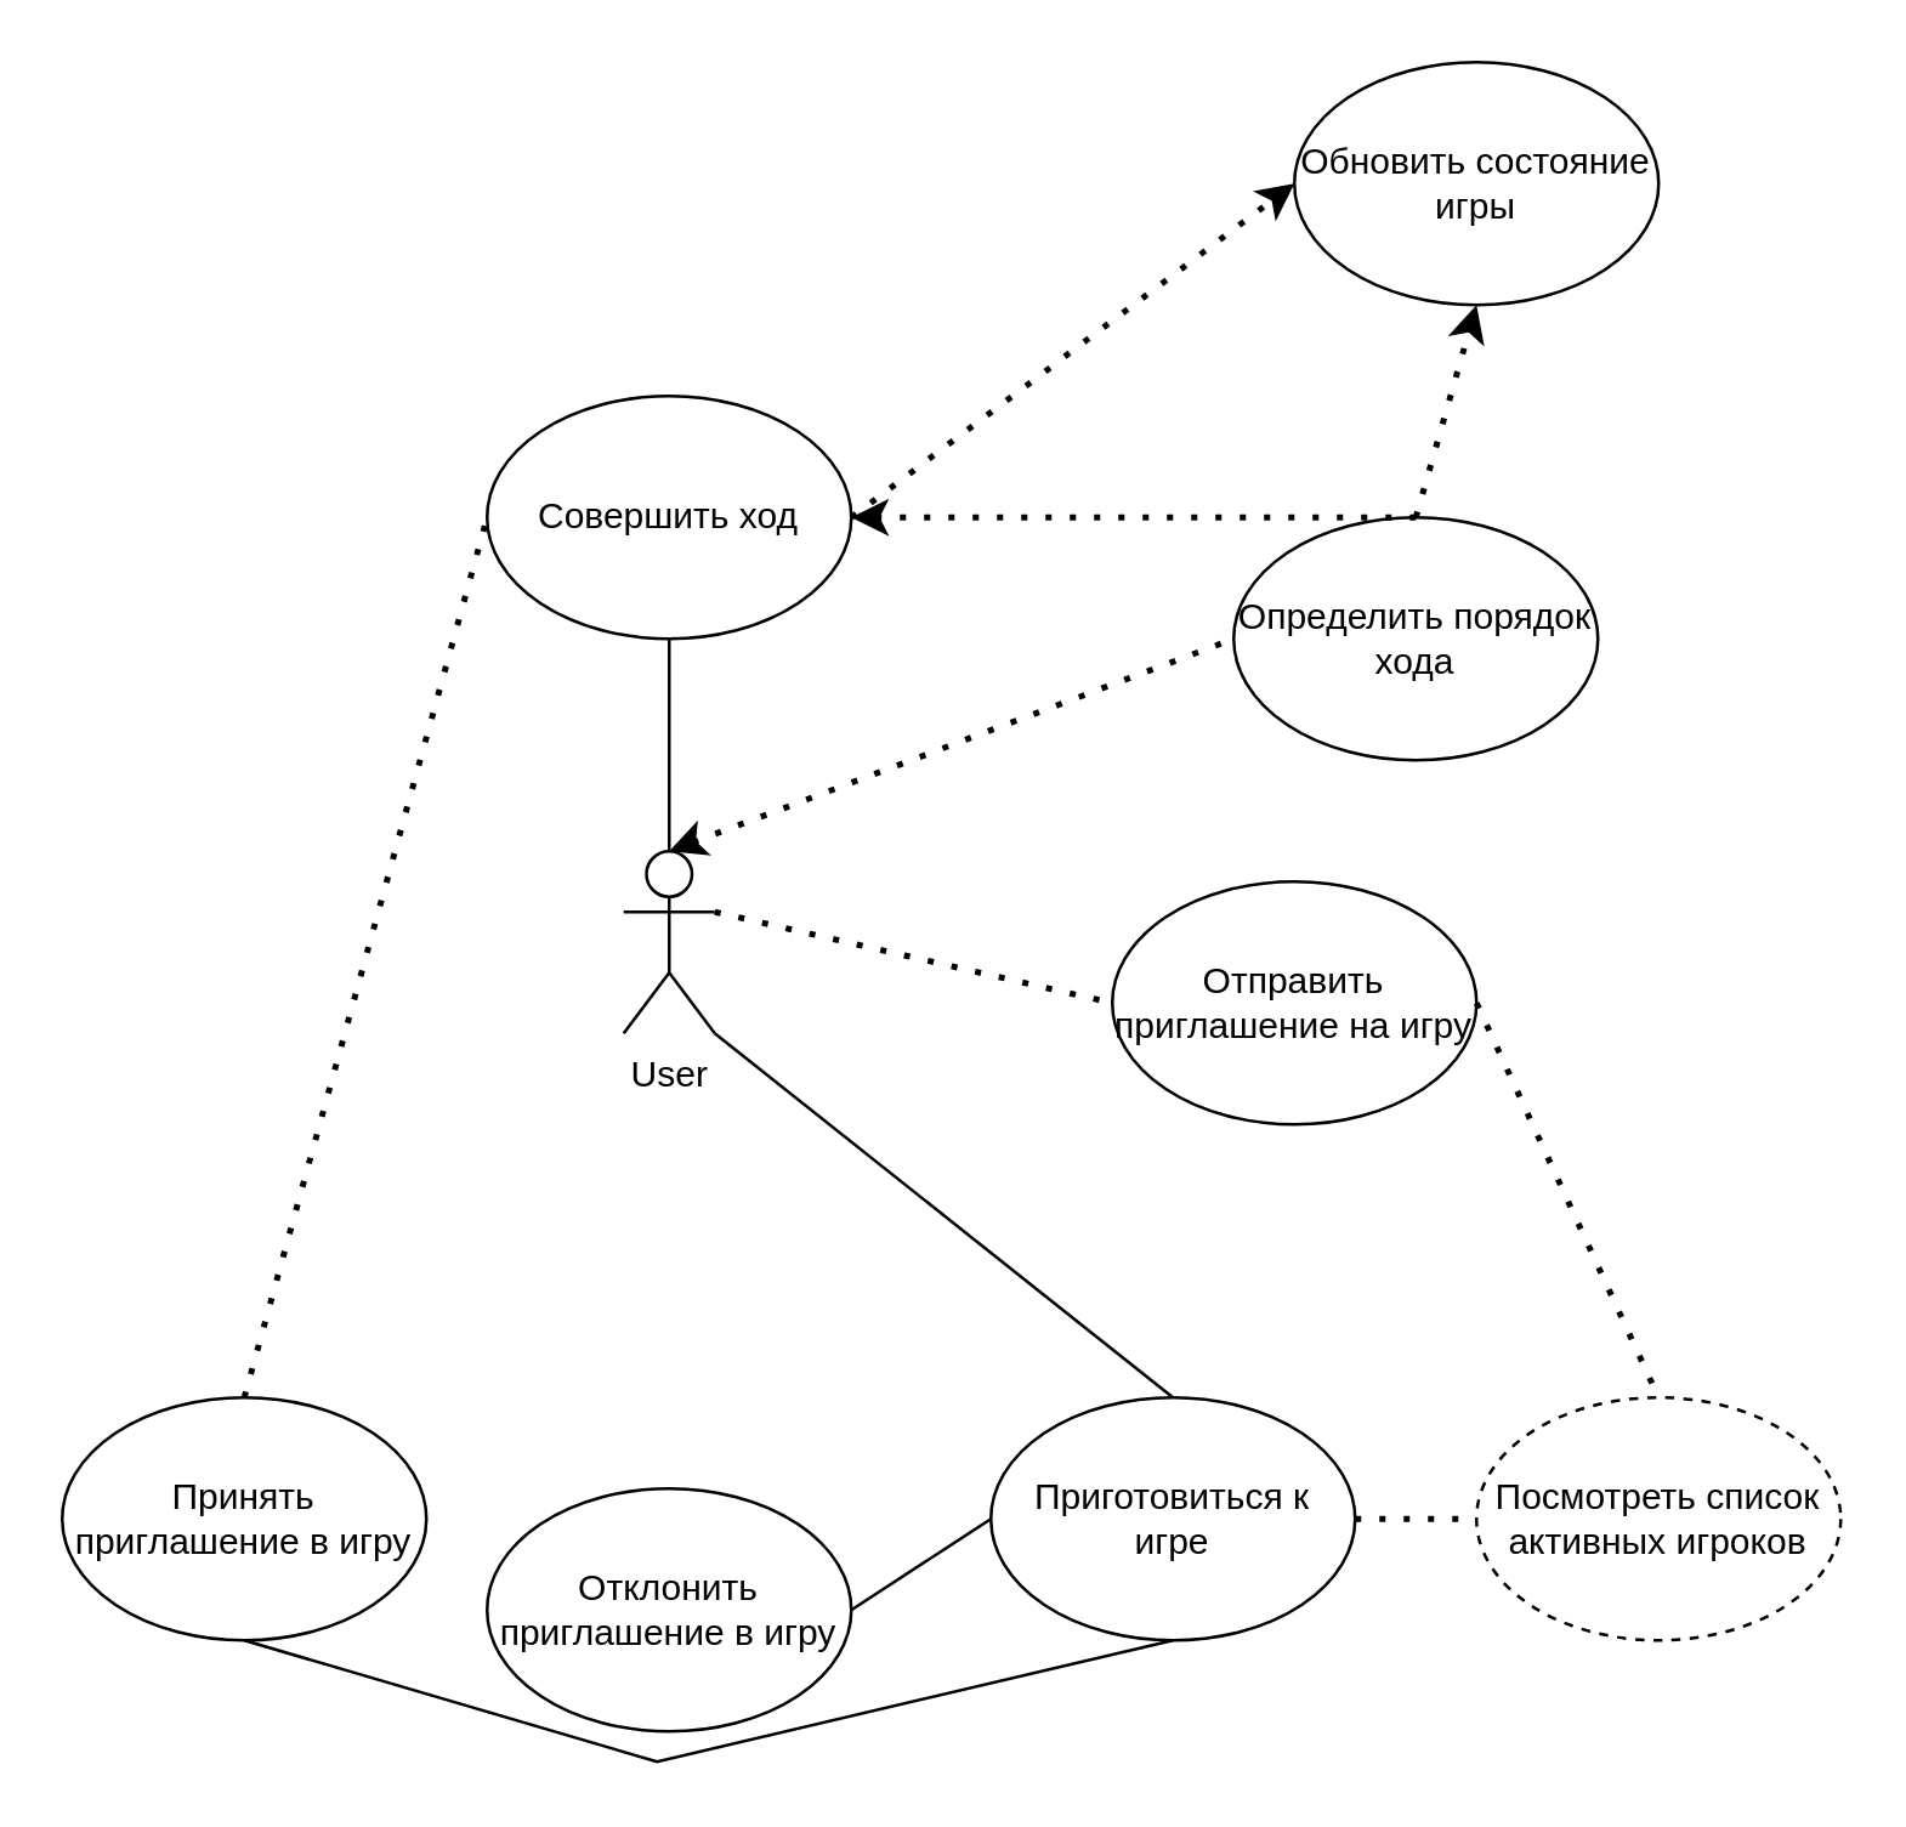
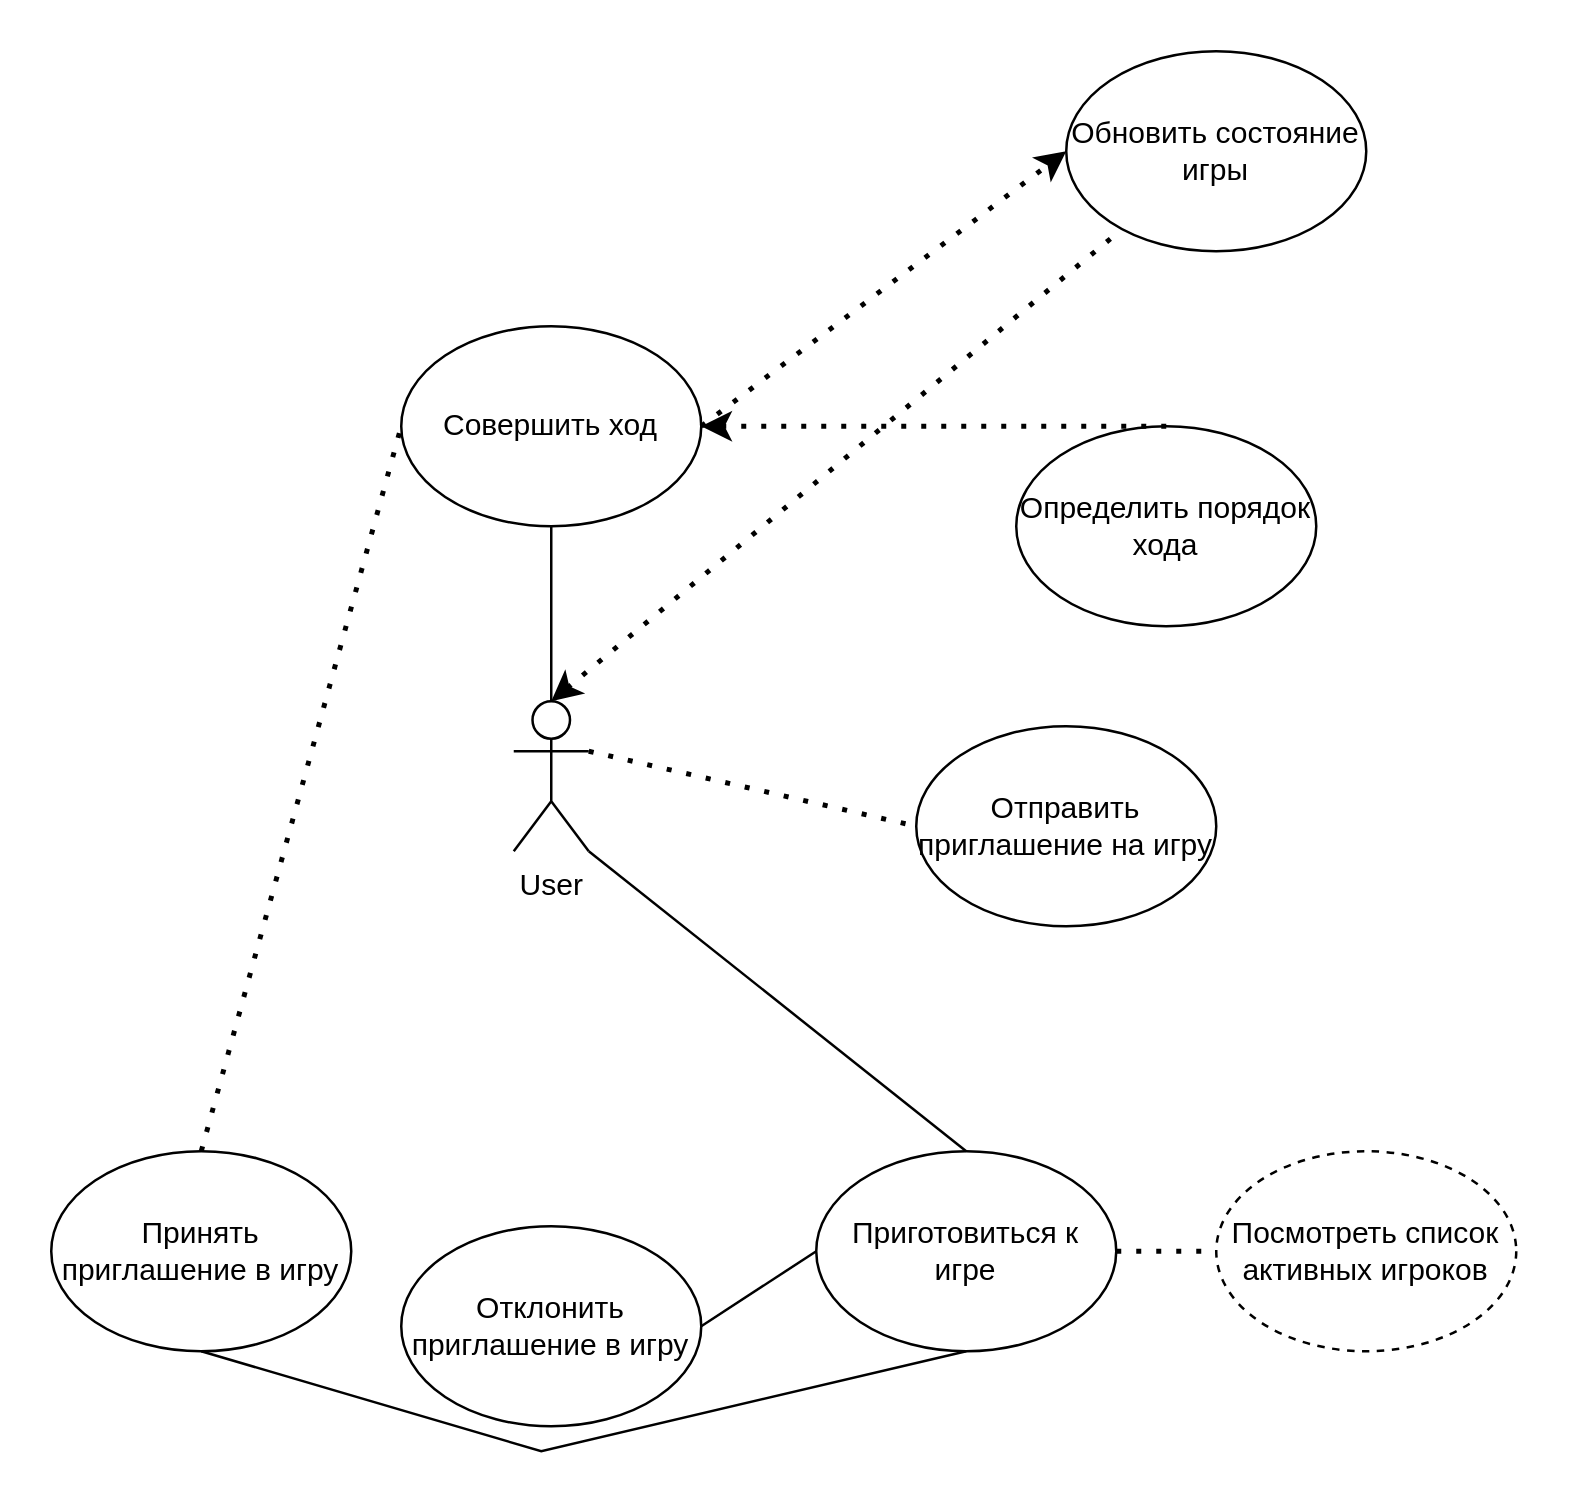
  <mxCell id="0" />
  <mxCell id="1" parent="0" />
  <mxCell id="2" value="User" style="shape=umlActor;verticalLabelPosition=bottom;verticalAlign=top;html=1;outlineConnect=0;" parent="1" vertex="1"><mxGeometry x="205" y="280" width="30" height="60" as="geometry" /></mxCell>
  <mxCell id="3" value="Приготовиться к игре" style="ellipse;whiteSpace=wrap;html=1;" parent="1" vertex="1"><mxGeometry x="326" y="460" width="120" height="80" as="geometry" /></mxCell>
  <mxCell id="4" value="Посмотреть список активных игроков" style="ellipse;whiteSpace=wrap;html=1;dashed=1;" parent="1" vertex="1"><mxGeometry x="486" y="460" width="120" height="80" as="geometry" /></mxCell>
  <mxCell id="5" value="" style="endArrow=none;dashed=1;html=1;dashPattern=1 3;strokeWidth=2;rounded=0;exitX=1;exitY=0.5;exitDx=0;exitDy=0;entryX=0;entryY=0.5;entryDx=0;entryDy=0;" parent="1" source="3" target="4" edge="1"><mxGeometry width="50" height="50" relative="1" as="geometry"><mxPoint x="230" y="660" as="sourcePoint" /><mxPoint x="280" y="610" as="targetPoint" /></mxGeometry></mxCell>
  <mxCell id="6" value="Отправить приглашение на игру" style="ellipse;whiteSpace=wrap;html=1;" parent="1" vertex="1"><mxGeometry x="366" y="290" width="120" height="80" as="geometry" /></mxCell>
  <mxCell id="7" value="Принять приглашение в игру" style="ellipse;whiteSpace=wrap;html=1;" parent="1" vertex="1"><mxGeometry x="20" y="460" width="120" height="80" as="geometry" /></mxCell>
  <mxCell id="8" value="Отклонить приглашение в игру" style="ellipse;whiteSpace=wrap;html=1;" parent="1" vertex="1"><mxGeometry x="160" y="490" width="120" height="80" as="geometry" /></mxCell>
  <mxCell id="9" value="Определить порядок хода" style="ellipse;whiteSpace=wrap;html=1;" parent="1" vertex="1"><mxGeometry x="406" y="170" width="120" height="80" as="geometry" /></mxCell>
  <mxCell id="10" value="Совершить ход" style="ellipse;whiteSpace=wrap;html=1;" parent="1" vertex="1"><mxGeometry x="160" y="130" width="120" height="80" as="geometry" /></mxCell>
- <mxCell id="11" value="" style="endArrow=none;dashed=1;html=1;dashPattern=1 3;strokeWidth=2;rounded=0;entryX=0.5;entryY=0;entryDx=0;entryDy=0;exitX=1;exitY=0.5;exitDx=0;exitDy=0;" parent="1" source="6" target="4" edge="1"><mxGeometry width="50" height="50" relative="1" as="geometry"><mxPoint x="450" y="670" as="sourcePoint" /><mxPoint x="500" y="620" as="targetPoint" /></mxGeometry></mxCell>
  <mxCell id="12" value="" style="endArrow=none;html=1;rounded=0;entryX=1;entryY=1;entryDx=0;entryDy=0;entryPerimeter=0;exitX=0.5;exitY=0;exitDx=0;exitDy=0;" parent="1" source="3" target="2" edge="1"><mxGeometry width="50" height="50" relative="1" as="geometry"><mxPoint x="190" y="450" as="sourcePoint" /><mxPoint x="240" y="400" as="targetPoint" /></mxGeometry></mxCell>
  <mxCell id="13" value="" style="endArrow=none;html=1;rounded=0;entryX=0.5;entryY=0;entryDx=0;entryDy=0;entryPerimeter=0;exitX=0.5;exitY=1;exitDx=0;exitDy=0;" parent="1" source="10" target="2" edge="1"><mxGeometry width="50" height="50" relative="1" as="geometry"><mxPoint x="-30" y="670" as="sourcePoint" /><mxPoint x="20" y="620" as="targetPoint" /></mxGeometry></mxCell>
  <mxCell id="14" value="" style="endArrow=none;dashed=1;html=1;dashPattern=1 3;strokeWidth=2;rounded=0;exitX=0.5;exitY=0;exitDx=0;exitDy=0;entryX=0;entryY=0.5;entryDx=0;entryDy=0;" parent="1" source="7" target="10" edge="1"><mxGeometry width="50" height="50" relative="1" as="geometry"><mxPoint x="-10" y="400" as="sourcePoint" /><mxPoint x="40" y="350" as="targetPoint" /></mxGeometry></mxCell>
  <mxCell id="15" value="Обновить состояние игры" style="ellipse;whiteSpace=wrap;html=1;" parent="1" vertex="1"><mxGeometry x="426" y="20" width="120" height="80" as="geometry" /></mxCell>
  <mxCell id="16" value="" style="endArrow=classic;dashed=1;html=1;dashPattern=1 3;strokeWidth=2;rounded=0;exitX=1;exitY=0.5;exitDx=0;exitDy=0;entryX=0;entryY=0.5;entryDx=0;entryDy=0;endFill=1;" parent="1" source="10" target="15" edge="1"><mxGeometry width="50" height="50" relative="1" as="geometry"><mxPoint x="356" y="180" as="sourcePoint" /><mxPoint x="406" y="130" as="targetPoint" /></mxGeometry></mxCell>
  <mxCell id="17" value="" style="endArrow=classic;dashed=1;html=1;dashPattern=1 3;strokeWidth=2;rounded=0;exitX=0.5;exitY=0;exitDx=0;exitDy=0;entryX=1;entryY=0.5;entryDx=0;entryDy=0;startArrow=none;startFill=0;endFill=1;" parent="1" source="9" target="10" edge="1"><mxGeometry width="50" height="50" relative="1" as="geometry"><mxPoint x="356" y="340" as="sourcePoint" /><mxPoint x="406" y="290" as="targetPoint" /></mxGeometry></mxCell>
- <mxCell id="18" value="" style="endArrow=none;dashed=1;html=1;dashPattern=1 3;strokeWidth=2;rounded=0;exitX=0.5;exitY=0;exitDx=0;exitDy=0;exitPerimeter=0;entryX=0;entryY=0.5;entryDx=0;entryDy=0;endFill=0;startArrow=classic;startFill=1;" edge="1" parent="1" source="2" target="9"><mxGeometry width="50" height="50" relative="1" as="geometry"><mxPoint x="216" y="280" as="sourcePoint" /><mxPoint x="266" y="230" as="targetPoint" /></mxGeometry></mxCell>
+ <mxCell id="18" value="" style="endArrow=none;dashed=1;html=1;dashPattern=1 3;strokeWidth=2;rounded=0;exitX=0.5;exitY=0;exitDx=0;exitDy=0;exitPerimeter=0;endFill=0;startArrow=classic;startFill=1;" edge="1" parent="1" source="2" target="15"><mxGeometry width="50" height="50" relative="1" as="geometry"><mxPoint x="216" y="280" as="sourcePoint" /><mxPoint x="266" y="230" as="targetPoint" /></mxGeometry></mxCell>
  <mxCell id="19" value="" style="endArrow=none;html=1;strokeWidth=1;rounded=0;entryX=0;entryY=0.5;entryDx=0;entryDy=0;exitX=1;exitY=0.5;exitDx=0;exitDy=0;" edge="1" parent="1" source="8" target="3"><mxGeometry width="50" height="50" relative="1" as="geometry"><mxPoint x="266" y="600" as="sourcePoint" /><mxPoint x="316" y="550" as="targetPoint" /></mxGeometry></mxCell>
  <mxCell id="20" value="" style="endArrow=none;html=1;strokeWidth=1;rounded=0;entryX=0.5;entryY=1;entryDx=0;entryDy=0;exitX=0.5;exitY=1;exitDx=0;exitDy=0;" edge="1" parent="1" source="7" target="3"><mxGeometry width="50" height="50" relative="1" as="geometry"><mxPoint x="256" y="660" as="sourcePoint" /><mxPoint x="306" y="610" as="targetPoint" /><Array as="points"><mxPoint x="216" y="580" /></Array></mxGeometry></mxCell>
  <mxCell id="21" value="" style="endArrow=none;dashed=1;html=1;dashPattern=1 3;strokeWidth=2;rounded=0;exitX=1;exitY=0.333;exitDx=0;exitDy=0;exitPerimeter=0;entryX=0;entryY=0.5;entryDx=0;entryDy=0;" edge="1" parent="1" source="2" target="6"><mxGeometry width="50" height="50" relative="1" as="geometry"><mxPoint x="296" y="330" as="sourcePoint" /><mxPoint x="346" y="280" as="targetPoint" /></mxGeometry></mxCell>
- <mxCell id="22" value="" style="endArrow=classic;dashed=1;html=1;dashPattern=1 3;strokeWidth=2;rounded=0;exitX=0.5;exitY=0;exitDx=0;exitDy=0;entryX=0.5;entryY=1;entryDx=0;entryDy=0;endFill=1;" edge="1" parent="1" source="9" target="15"><mxGeometry width="50" height="50" relative="1" as="geometry"><mxPoint x="536" y="180" as="sourcePoint" /><mxPoint x="586" y="130" as="targetPoint" /></mxGeometry></mxCell>
